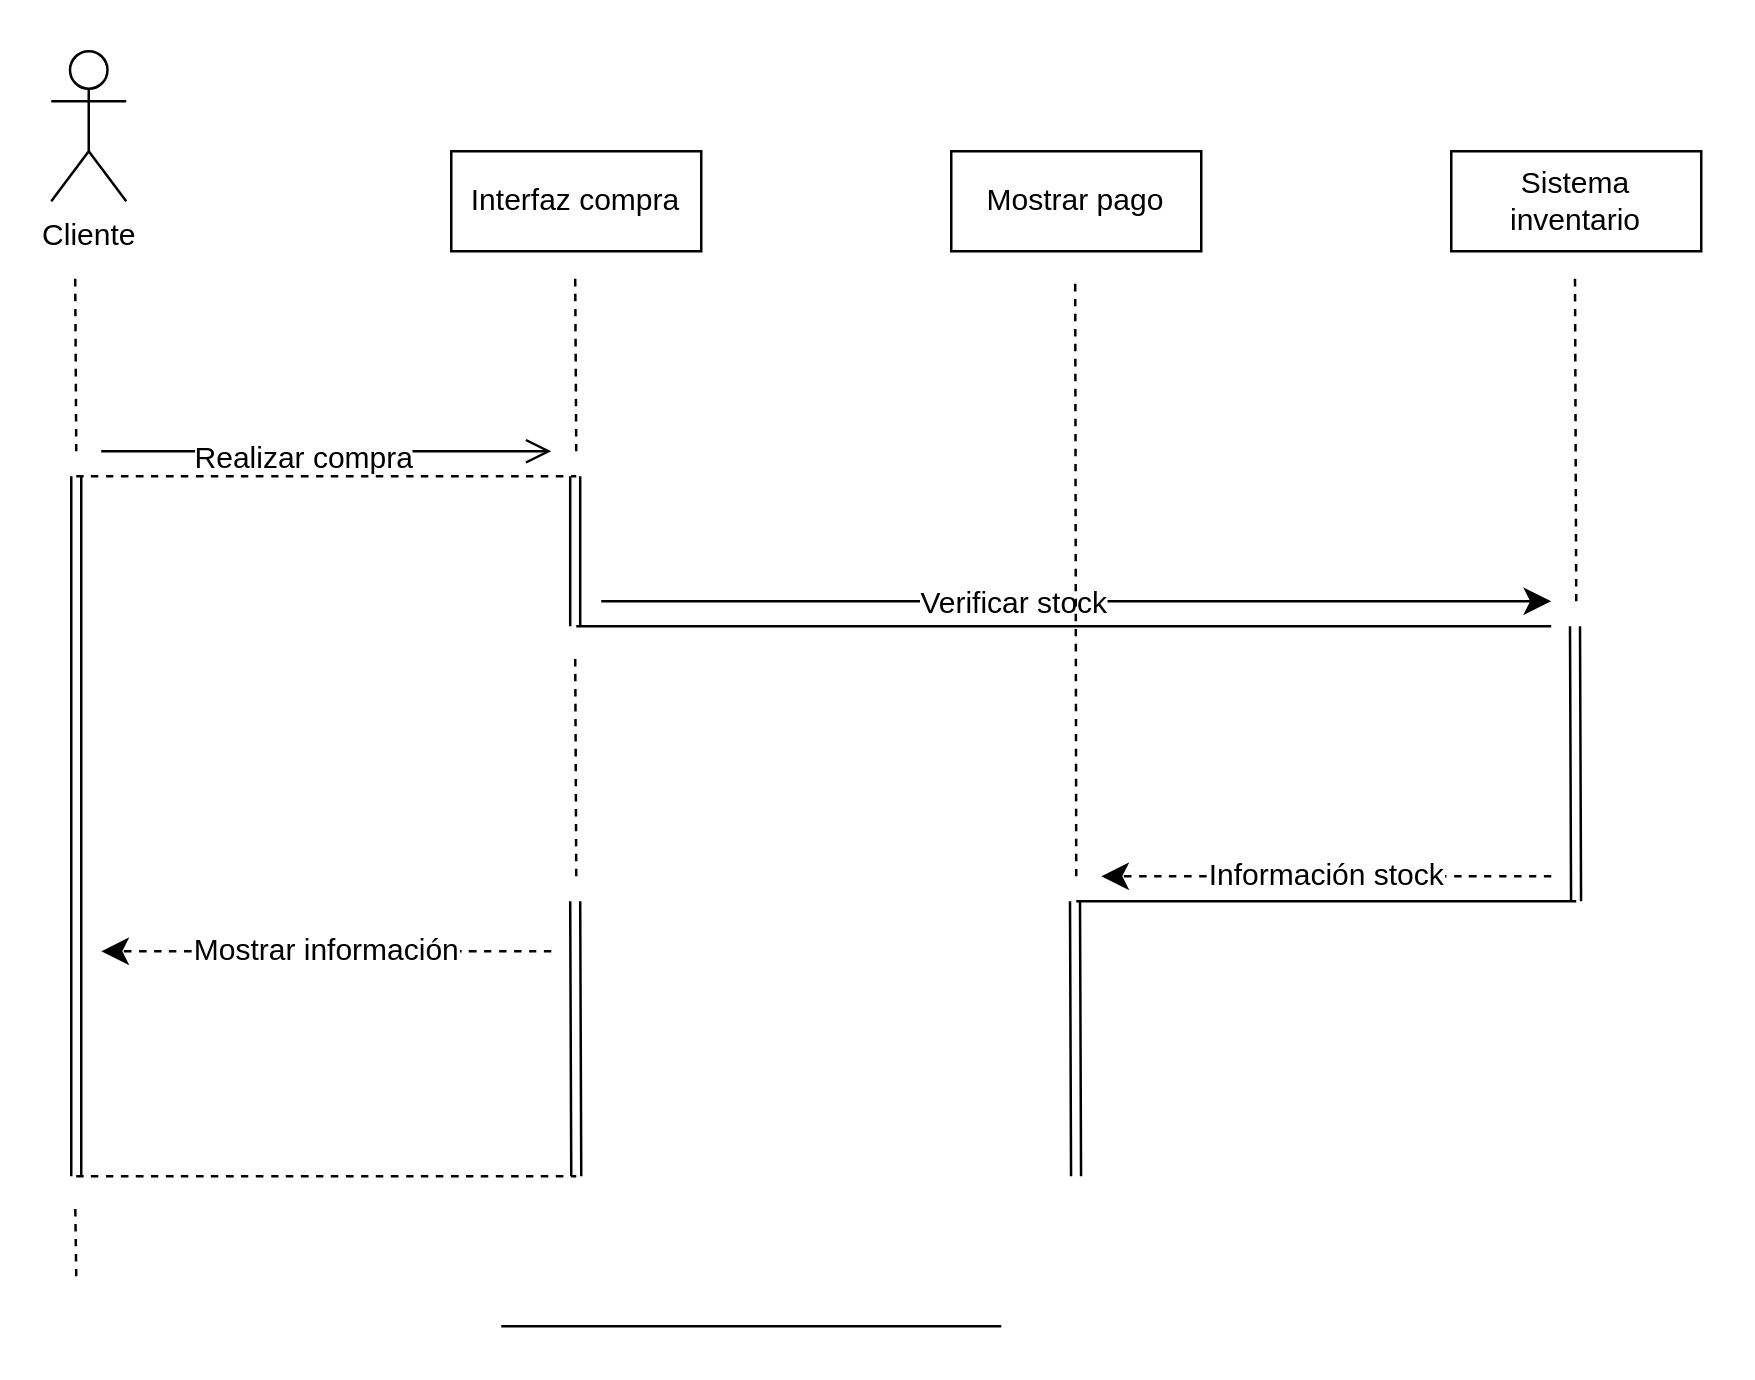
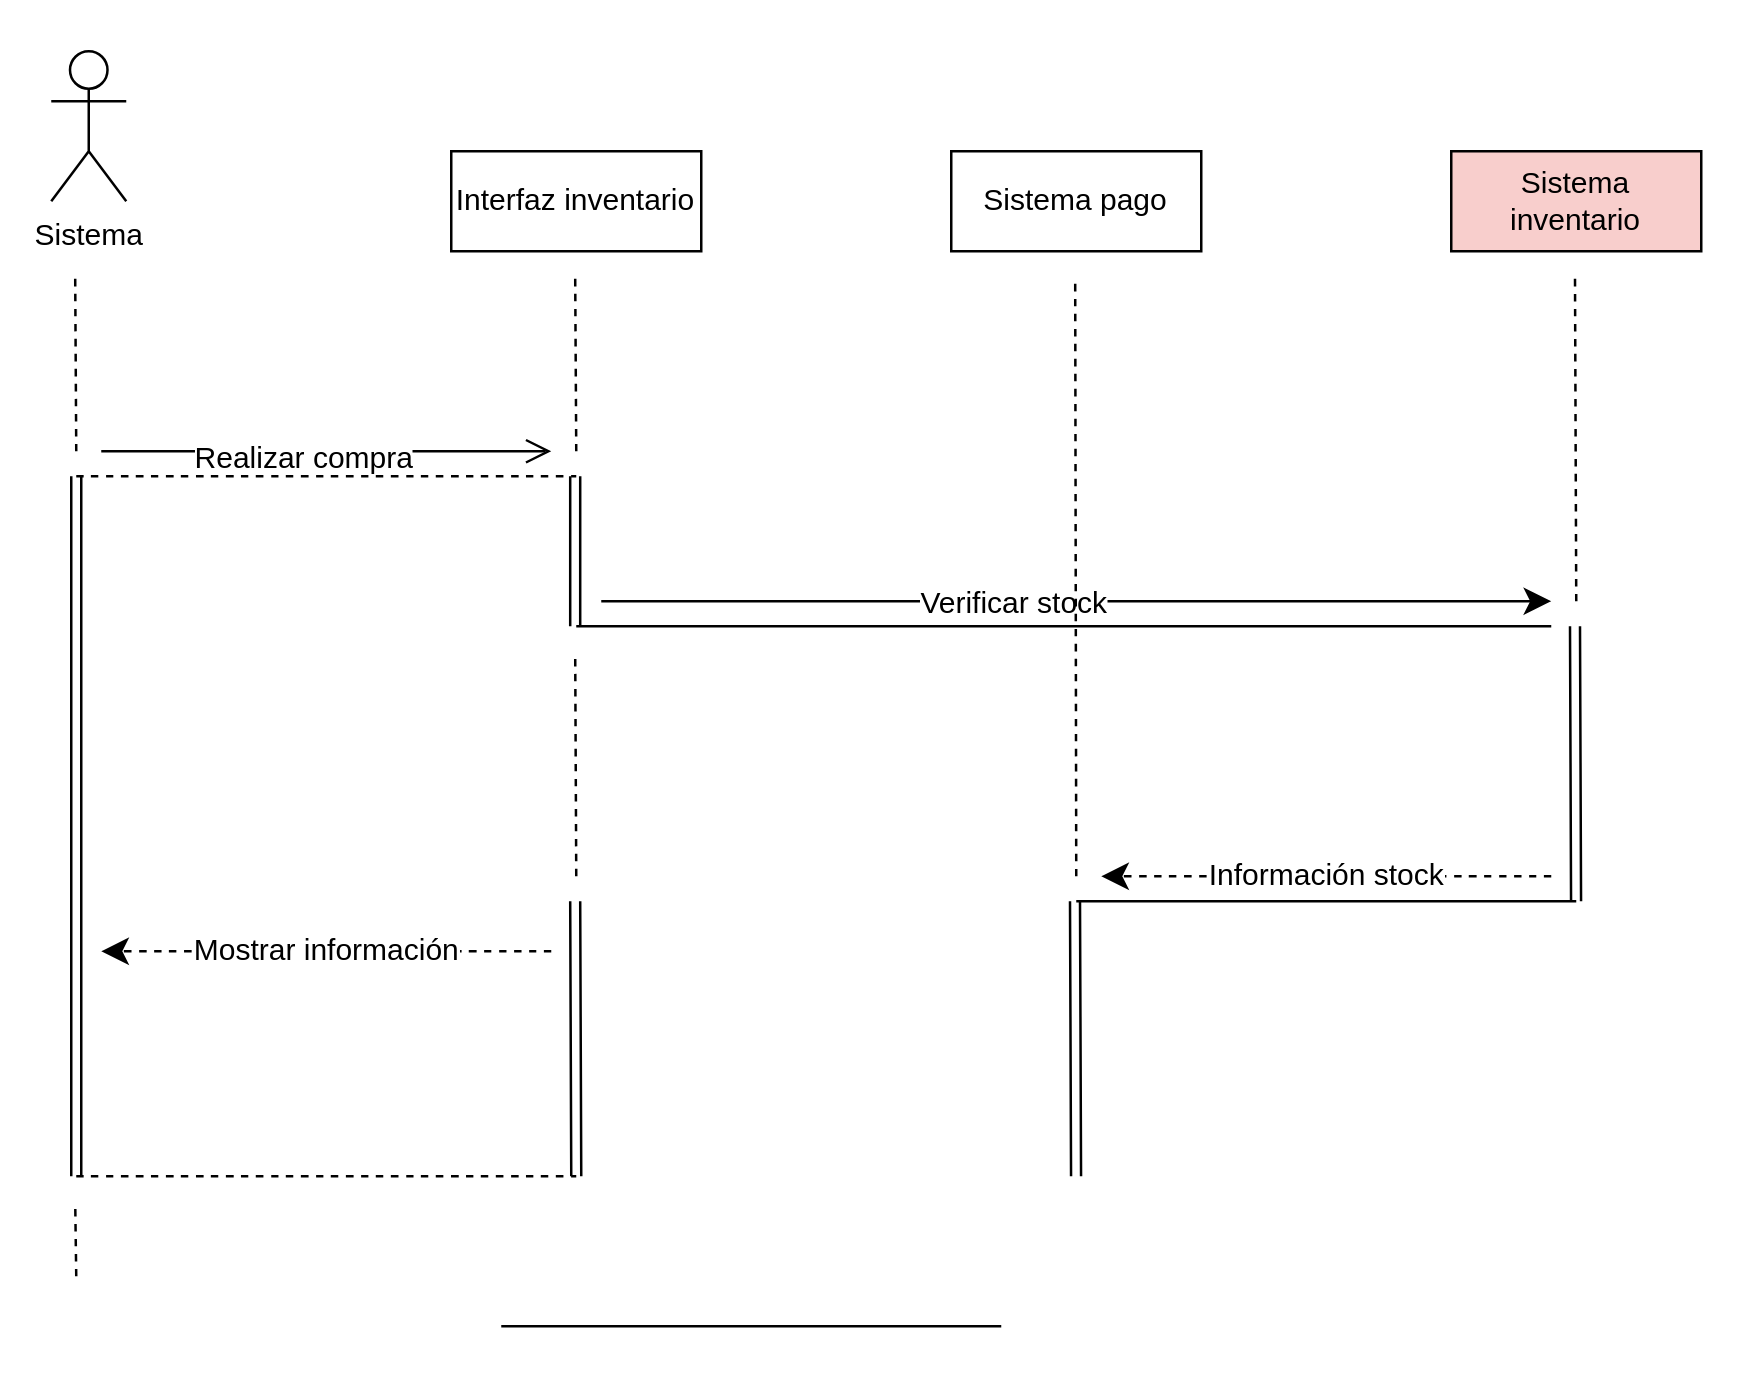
  <mxCell id="0" />
  <mxCell id="1" parent="0" />
- <mxCell id="2" value="Interfaz compra" style="rounded=0;whiteSpace=wrap;html=1;" vertex="1" parent="1"><mxGeometry x="180" y="60" width="100" height="40" as="geometry" /></mxCell>
- <mxCell id="3" value="Mostrar pago" style="rounded=0;whiteSpace=wrap;html=1;" vertex="1" parent="1"><mxGeometry x="380" y="60" width="100" height="40" as="geometry" /></mxCell>
+ <mxCell id="2" value="Interfaz inventario" style="rounded=0;whiteSpace=wrap;html=1;" vertex="1" parent="1"><mxGeometry x="180" y="60" width="100" height="40" as="geometry" /></mxCell>
+ <mxCell id="3" value="Sistema pago" style="rounded=0;whiteSpace=wrap;html=1;" vertex="1" parent="1"><mxGeometry x="380" y="60" width="100" height="40" as="geometry" /></mxCell>
  <mxCell id="4" value="" style="shape=link;html=1;rounded=0;fontSize=12;startSize=8;endSize=8;curved=1;" edge="1" parent="1"><mxGeometry width="100" relative="1" as="geometry"><mxPoint x="30" y="190" as="sourcePoint" /><mxPoint x="30" y="470" as="targetPoint" /></mxGeometry></mxCell>
  <mxCell id="5" value="" style="shape=link;html=1;rounded=0;fontSize=12;startSize=8;endSize=8;curved=1;" edge="1" parent="1"><mxGeometry width="100" relative="1" as="geometry"><mxPoint x="229.58" y="190" as="sourcePoint" /><mxPoint x="229.58" y="250" as="targetPoint" /></mxGeometry></mxCell>
  <mxCell id="6" value="" style="shape=link;html=1;rounded=0;fontSize=12;startSize=8;endSize=8;curved=1;" edge="1" parent="1"><mxGeometry width="100" relative="1" as="geometry"><mxPoint x="429.5" y="360" as="sourcePoint" /><mxPoint x="429.92" y="470" as="targetPoint" /></mxGeometry></mxCell>
  <mxCell id="7" value="" style="endArrow=open;html=1;rounded=0;fontSize=12;startSize=8;endSize=8;curved=1;endFill=0;" edge="1" parent="1"><mxGeometry width="50" height="50" relative="1" as="geometry"><mxPoint x="40" y="180" as="sourcePoint" /><mxPoint x="220" y="180" as="targetPoint" /></mxGeometry></mxCell>
  <mxCell id="8" value="Realizar compra" style="edgeLabel;html=1;align=center;verticalAlign=middle;resizable=0;points=[];fontSize=12;" vertex="1" connectable="0" parent="7"><mxGeometry x="-0.256" y="-2" relative="1" as="geometry"><mxPoint x="13" as="offset" /></mxGeometry></mxCell>
  <mxCell id="9" value="" style="endArrow=classic;html=1;rounded=0;fontSize=12;startSize=8;endSize=8;curved=1;" edge="1" parent="1"><mxGeometry width="50" height="50" relative="1" as="geometry"><mxPoint x="240" y="240" as="sourcePoint" /><mxPoint x="620" y="240" as="targetPoint" /></mxGeometry></mxCell>
  <mxCell id="10" value="Verificar stock" style="edgeLabel;html=1;align=center;verticalAlign=middle;resizable=0;points=[];fontSize=12;" vertex="1" connectable="0" parent="9"><mxGeometry x="-0.256" y="-2" relative="1" as="geometry"><mxPoint x="23" y="-2" as="offset" /></mxGeometry></mxCell>
  <mxCell id="11" value="Mostrar información" style="endArrow=classic;html=1;rounded=0;fontSize=12;startSize=8;endSize=8;curved=1;dashed=1;" edge="1" parent="1"><mxGeometry width="50" height="50" relative="1" as="geometry"><mxPoint x="220" y="380" as="sourcePoint" /><mxPoint x="40" y="380" as="targetPoint" /></mxGeometry></mxCell>
  <mxCell id="12" value="" style="endArrow=none;dashed=1;html=1;rounded=0;fontSize=12;startSize=8;endSize=8;curved=1;" edge="1" parent="1"><mxGeometry width="50" height="50" relative="1" as="geometry"><mxPoint x="30" y="180" as="sourcePoint" /><mxPoint x="29.58" y="110" as="targetPoint" /></mxGeometry></mxCell>
  <mxCell id="13" value="" style="endArrow=none;dashed=1;html=1;rounded=0;fontSize=12;startSize=8;endSize=8;curved=1;" edge="1" parent="1"><mxGeometry width="50" height="50" relative="1" as="geometry"><mxPoint x="230" y="180" as="sourcePoint" /><mxPoint x="229.58" y="110" as="targetPoint" /></mxGeometry></mxCell>
  <mxCell id="14" value="" style="endArrow=none;dashed=1;html=1;rounded=0;fontSize=12;startSize=8;endSize=8;curved=1;" edge="1" parent="1"><mxGeometry width="50" height="50" relative="1" as="geometry"><mxPoint x="430" y="350" as="sourcePoint" /><mxPoint x="429.58" y="110" as="targetPoint" /></mxGeometry></mxCell>
  <mxCell id="15" value="" style="shape=link;html=1;rounded=0;fontSize=12;startSize=8;endSize=8;curved=1;" edge="1" parent="1"><mxGeometry width="100" relative="1" as="geometry"><mxPoint x="229.58" y="360" as="sourcePoint" /><mxPoint x="230" y="470" as="targetPoint" /></mxGeometry></mxCell>
  <mxCell id="16" value="" style="endArrow=none;dashed=1;html=1;rounded=0;fontSize=12;startSize=8;endSize=8;curved=1;" edge="1" parent="1"><mxGeometry width="50" height="50" relative="1" as="geometry"><mxPoint x="230" y="350" as="sourcePoint" /><mxPoint x="229.58" y="260" as="targetPoint" /></mxGeometry></mxCell>
  <mxCell id="17" value="Información stock" style="endArrow=classic;html=1;rounded=0;fontSize=12;startSize=8;endSize=8;curved=1;dashed=1;" edge="1" parent="1"><mxGeometry width="50" height="50" relative="1" as="geometry"><mxPoint x="620" y="350" as="sourcePoint" /><mxPoint x="440" y="350" as="targetPoint" /><mxPoint as="offset" /></mxGeometry></mxCell>
  <mxCell id="18" value="" style="endArrow=none;dashed=1;html=1;rounded=0;fontSize=12;startSize=8;endSize=8;curved=1;" edge="1" parent="1"><mxGeometry width="50" height="50" relative="1" as="geometry"><mxPoint x="30" y="510" as="sourcePoint" /><mxPoint x="29.58" y="480" as="targetPoint" /></mxGeometry></mxCell>
  <mxCell id="19" value="" style="endArrow=none;html=1;rounded=0;fontSize=12;startSize=8;endSize=8;curved=1;dashed=1;" edge="1" parent="1"><mxGeometry width="50" height="50" relative="1" as="geometry"><mxPoint x="30" y="190" as="sourcePoint" /><mxPoint x="230" y="190" as="targetPoint" /></mxGeometry></mxCell>
  <mxCell id="20" value="" style="endArrow=none;html=1;rounded=0;fontSize=12;startSize=8;endSize=8;curved=1;" edge="1" parent="1"><mxGeometry width="50" height="50" relative="1" as="geometry"><mxPoint x="230" y="250" as="sourcePoint" /><mxPoint x="620" y="250" as="targetPoint" /></mxGeometry></mxCell>
  <mxCell id="21" value="" style="endArrow=none;html=1;rounded=0;fontSize=12;startSize=8;endSize=8;curved=1;" edge="1" parent="1"><mxGeometry width="50" height="50" relative="1" as="geometry"><mxPoint x="200" y="530" as="sourcePoint" /><mxPoint x="400" y="530" as="targetPoint" /></mxGeometry></mxCell>
  <mxCell id="22" value="" style="endArrow=none;html=1;rounded=0;fontSize=12;startSize=8;endSize=8;curved=1;dashed=1;" edge="1" parent="1"><mxGeometry width="50" height="50" relative="1" as="geometry"><mxPoint x="30" y="470" as="sourcePoint" /><mxPoint x="230" y="470" as="targetPoint" /></mxGeometry></mxCell>
- <mxCell id="23" value="Cliente" style="shape=umlActor;verticalLabelPosition=bottom;verticalAlign=top;html=1;outlineConnect=0;" vertex="1" parent="1"><mxGeometry x="20" y="20" width="30" height="60" as="geometry" /></mxCell>
- <mxCell id="24" value="Sistema inventario" style="rounded=0;whiteSpace=wrap;html=1;" vertex="1" parent="1"><mxGeometry x="580" y="60" width="100" height="40" as="geometry" /></mxCell>
+ <mxCell id="23" value="Sistema" style="shape=umlActor;verticalLabelPosition=bottom;verticalAlign=top;html=1;outlineConnect=0;" vertex="1" parent="1"><mxGeometry x="20" y="20" width="30" height="60" as="geometry" /></mxCell>
+ <mxCell id="24" value="Sistema inventario" style="rounded=0;whiteSpace=wrap;html=1;fillColor=#f8cecc;" vertex="1" parent="1"><mxGeometry x="580" y="60" width="100" height="40" as="geometry" /></mxCell>
  <mxCell id="25" value="" style="shape=link;html=1;rounded=0;fontSize=12;startSize=8;endSize=8;curved=1;" edge="1" parent="1"><mxGeometry width="100" relative="1" as="geometry"><mxPoint x="629.5" y="250" as="sourcePoint" /><mxPoint x="629.92" y="360" as="targetPoint" /></mxGeometry></mxCell>
  <mxCell id="26" value="" style="endArrow=none;dashed=1;html=1;rounded=0;fontSize=12;startSize=8;endSize=8;curved=1;" edge="1" parent="1"><mxGeometry width="50" height="50" relative="1" as="geometry"><mxPoint x="630" y="240" as="sourcePoint" /><mxPoint x="629.5" y="110" as="targetPoint" /></mxGeometry></mxCell>
  <mxCell id="27" value="" style="endArrow=none;html=1;rounded=0;fontSize=12;startSize=8;endSize=8;curved=1;" edge="1" parent="1"><mxGeometry width="50" height="50" relative="1" as="geometry"><mxPoint x="430" y="360" as="sourcePoint" /><mxPoint x="630" y="360" as="targetPoint" /></mxGeometry></mxCell>
